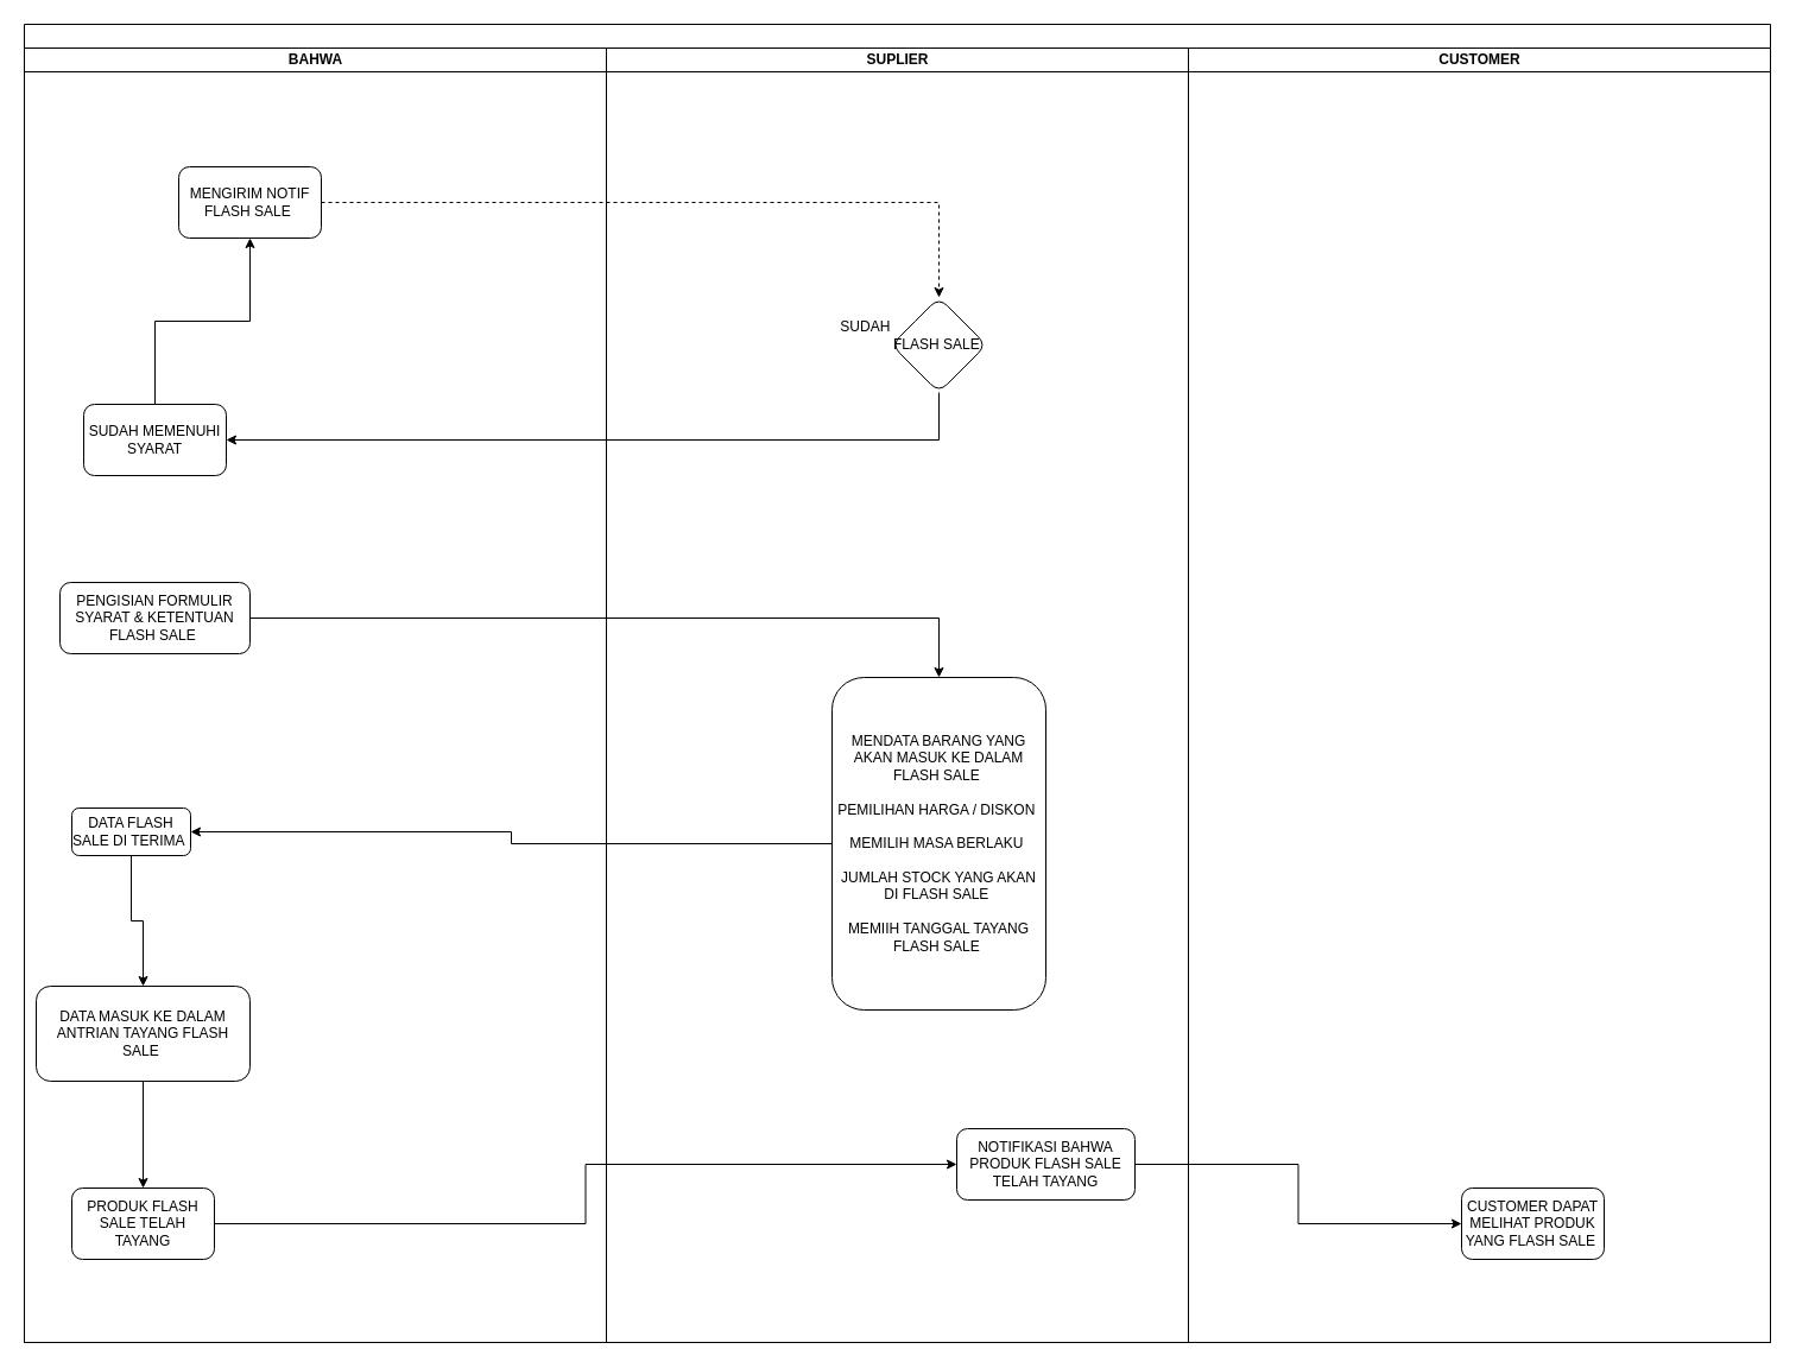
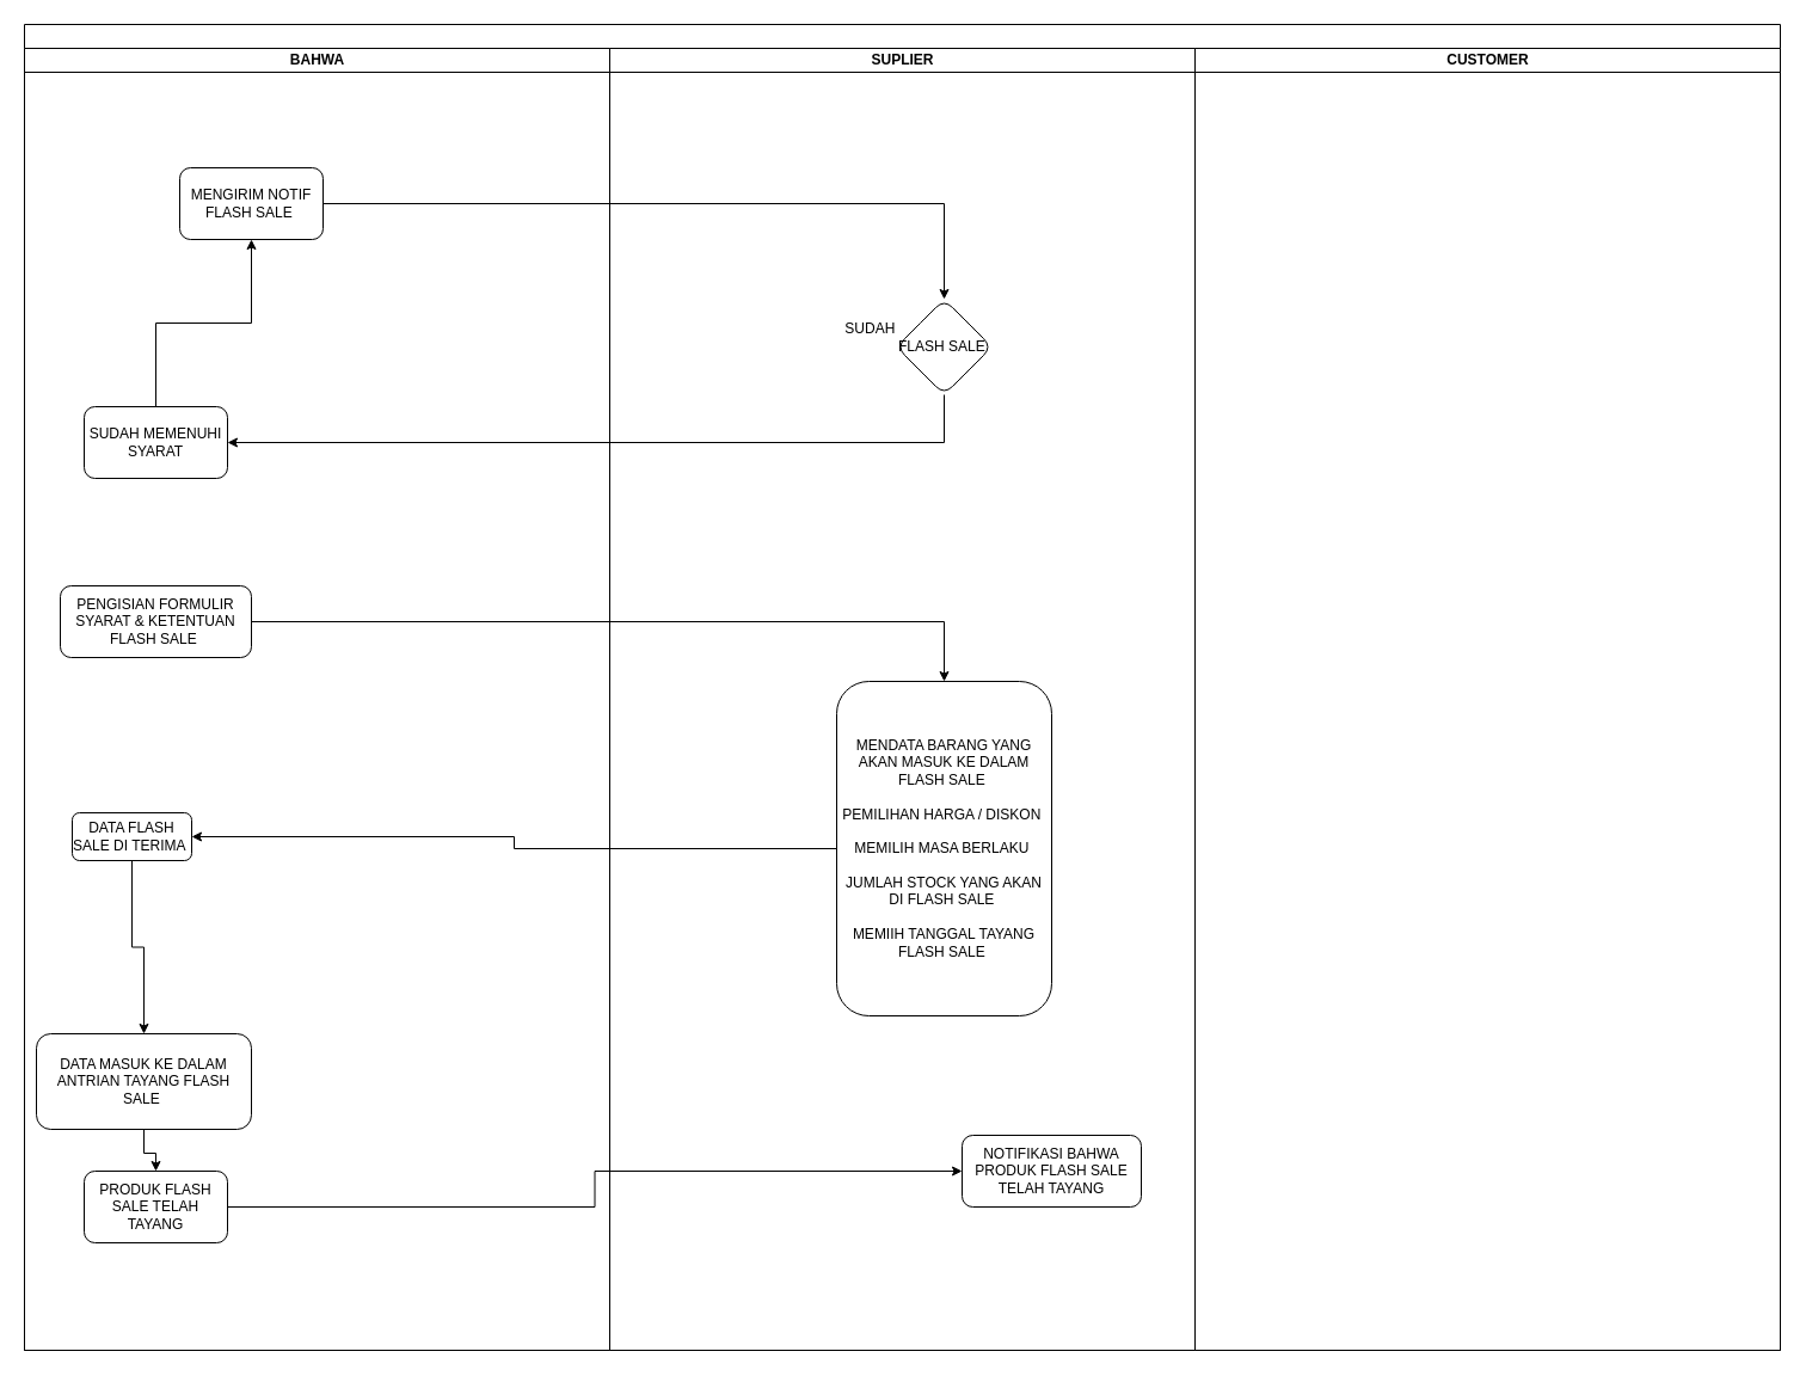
  <mxCell id="0" />
  <mxCell id="1" parent="0" />
  <mxCell id="2" value="" style="swimlane;html=1;childLayout=stackLayout;startSize=20;rounded=0;shadow=0;labelBackgroundColor=none;strokeWidth=1;fontFamily=Verdana;fontSize=8;align=center;" parent="1" vertex="1"><mxGeometry x="20" y="20" width="1470" height="1110" as="geometry" /></mxCell>
  <mxCell id="3" value="BAHWA" style="swimlane;html=1;startSize=20;" parent="2" vertex="1"><mxGeometry y="20" width="490" height="1090" as="geometry" /></mxCell>
  <mxCell id="4" value="MENGIRIM NOTIF FLASH SALE&amp;nbsp;" style="rounded=1;whiteSpace=wrap;html=1;" vertex="1" parent="3"><mxGeometry x="130" y="100" width="120" height="60" as="geometry" /></mxCell>
  <mxCell id="5" value="SUDAH MEMENUHI SYARAT" style="rounded=1;whiteSpace=wrap;html=1;" vertex="1" parent="3"><mxGeometry x="50" y="300" width="120" height="60" as="geometry" /></mxCell>
  <mxCell id="6" value="DATA FLASH SALE DI TERIMA&amp;nbsp;" style="whiteSpace=wrap;html=1;rounded=1;" vertex="1" parent="3"><mxGeometry x="40" y="640" width="100" height="40" as="geometry" /></mxCell>
  <mxCell id="7" value="SUPLIER" style="swimlane;html=1;startSize=20;" parent="2" vertex="1"><mxGeometry x="490" y="20" width="490" height="1090" as="geometry" /></mxCell>
  <mxCell id="8" value="FLASH SALE&amp;nbsp;" style="rhombus;whiteSpace=wrap;html=1;rounded=1;" vertex="1" parent="7"><mxGeometry x="240" y="210" width="80" height="80" as="geometry" /></mxCell>
  <mxCell id="9" value="SUDAH&amp;nbsp;" style="text;html=1;strokeColor=none;fillColor=none;align=center;verticalAlign=middle;whiteSpace=wrap;rounded=0;" vertex="1" parent="7"><mxGeometry x="190" y="220" width="60" height="30" as="geometry" /></mxCell>
  <mxCell id="10" value="MENDATA BARANG YANG AKAN MASUK KE DALAM FLASH SALE&amp;nbsp;&lt;br&gt;&lt;br&gt;PEMILIHAN HARGA / DISKON&amp;nbsp;&lt;br&gt;&lt;br&gt;MEMILIH MASA BERLAKU&amp;nbsp;&lt;br&gt;&lt;br&gt;JUMLAH STOCK YANG AKAN DI FLASH SALE&amp;nbsp;&lt;br&gt;&lt;br&gt;MEMIIH TANGGAL TAYANG FLASH SALE&amp;nbsp;" style="whiteSpace=wrap;html=1;rounded=1;" vertex="1" parent="7"><mxGeometry x="190" y="530" width="180" height="280" as="geometry" /></mxCell>
  <mxCell id="11" value="NOTIFIKASI BAHWA PRODUK FLASH SALE TELAH TAYANG" style="whiteSpace=wrap;html=1;rounded=1;" vertex="1" parent="7"><mxGeometry x="295" y="910" width="150" height="60" as="geometry" /></mxCell>
  <mxCell id="12" value="CUSTOMER" style="swimlane;html=1;startSize=20;" parent="2" vertex="1"><mxGeometry x="980" y="20" width="490" height="1090" as="geometry" /></mxCell>
- <mxCell id="13" value="CUSTOMER DAPAT MELIHAT PRODUK YANG FLASH SALE&amp;nbsp;" style="whiteSpace=wrap;html=1;rounded=1;" vertex="1" parent="12"><mxGeometry x="230" y="960" width="120" height="60" as="geometry" /></mxCell>
- <mxCell id="14" style="edgeStyle=orthogonalEdgeStyle;rounded=0;orthogonalLoop=1;jettySize=auto;html=1;entryX=0.5;entryY=0;entryDx=0;entryDy=0;dashed=1;" edge="1" parent="2" source="4" target="8"><mxGeometry relative="1" as="geometry" /></mxCell>
+ <mxCell id="14" style="edgeStyle=orthogonalEdgeStyle;rounded=0;orthogonalLoop=1;jettySize=auto;html=1;entryX=0.5;entryY=0;entryDx=0;entryDy=0;" edge="1" parent="2" source="4" target="8"><mxGeometry relative="1" as="geometry" /></mxCell>
  <mxCell id="15" style="edgeStyle=orthogonalEdgeStyle;rounded=0;orthogonalLoop=1;jettySize=auto;html=1;exitX=0.5;exitY=1;exitDx=0;exitDy=0;entryX=1;entryY=0.5;entryDx=0;entryDy=0;" edge="1" parent="2" source="8" target="5"><mxGeometry relative="1" as="geometry" /></mxCell>
  <mxCell id="16" value="" style="edgeStyle=orthogonalEdgeStyle;rounded=0;orthogonalLoop=1;jettySize=auto;html=1;" edge="1" parent="2" source="10" target="6"><mxGeometry relative="1" as="geometry" /></mxCell>
- <mxCell id="17" value="" style="edgeStyle=orthogonalEdgeStyle;rounded=0;orthogonalLoop=1;jettySize=auto;html=1;" edge="1" parent="2" source="11" target="13"><mxGeometry relative="1" as="geometry" /></mxCell>
  <mxCell id="18" value="" style="edgeStyle=orthogonalEdgeStyle;rounded=0;orthogonalLoop=1;jettySize=auto;html=1;" edge="1" parent="1" source="19" target="10"><mxGeometry relative="1" as="geometry" /></mxCell>
  <mxCell id="19" value="PENGISIAN FORMULIR SYARAT &amp;amp; KETENTUAN FLASH SALE&amp;nbsp;" style="whiteSpace=wrap;html=1;rounded=1;" vertex="1" parent="1"><mxGeometry x="50" y="490" width="160" height="60" as="geometry" /></mxCell>
  <mxCell id="20" value="" style="edgeStyle=orthogonalEdgeStyle;rounded=0;orthogonalLoop=1;jettySize=auto;html=1;" edge="1" parent="1" source="5" target="4"><mxGeometry relative="1" as="geometry" /></mxCell>
  <mxCell id="21" value="" style="edgeStyle=orthogonalEdgeStyle;rounded=0;orthogonalLoop=1;jettySize=auto;html=1;" edge="1" parent="1" source="22" target="25"><mxGeometry relative="1" as="geometry" /></mxCell>
- <mxCell id="22" value="DATA MASUK KE DALAM ANTRIAN TAYANG FLASH SALE&amp;nbsp;" style="whiteSpace=wrap;html=1;rounded=1;" vertex="1" parent="1"><mxGeometry x="30" y="830" width="180" height="80" as="geometry" /></mxCell>
+ <mxCell id="22" value="DATA MASUK KE DALAM ANTRIAN TAYANG FLASH SALE&amp;nbsp;" style="whiteSpace=wrap;html=1;rounded=1;" vertex="1" parent="1"><mxGeometry x="30" y="865" width="180" height="80" as="geometry" /></mxCell>
  <mxCell id="23" value="" style="edgeStyle=orthogonalEdgeStyle;rounded=0;orthogonalLoop=1;jettySize=auto;html=1;" edge="1" parent="1" source="6" target="22"><mxGeometry relative="1" as="geometry" /></mxCell>
  <mxCell id="24" value="" style="edgeStyle=orthogonalEdgeStyle;rounded=0;orthogonalLoop=1;jettySize=auto;html=1;" edge="1" parent="1" source="25" target="11"><mxGeometry relative="1" as="geometry" /></mxCell>
- <mxCell id="25" value="PRODUK FLASH SALE TELAH TAYANG" style="whiteSpace=wrap;html=1;rounded=1;" vertex="1" parent="1"><mxGeometry x="60" y="1000" width="120" height="60" as="geometry" /></mxCell>
+ <mxCell id="25" value="PRODUK FLASH SALE TELAH TAYANG" style="whiteSpace=wrap;html=1;rounded=1;" vertex="1" parent="1"><mxGeometry x="70" y="980" width="120" height="60" as="geometry" /></mxCell>
